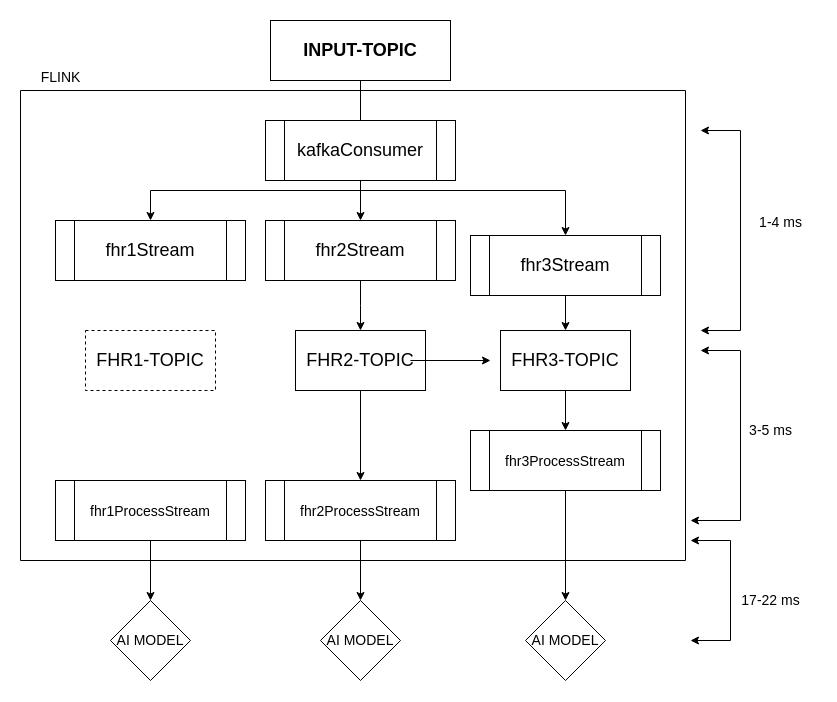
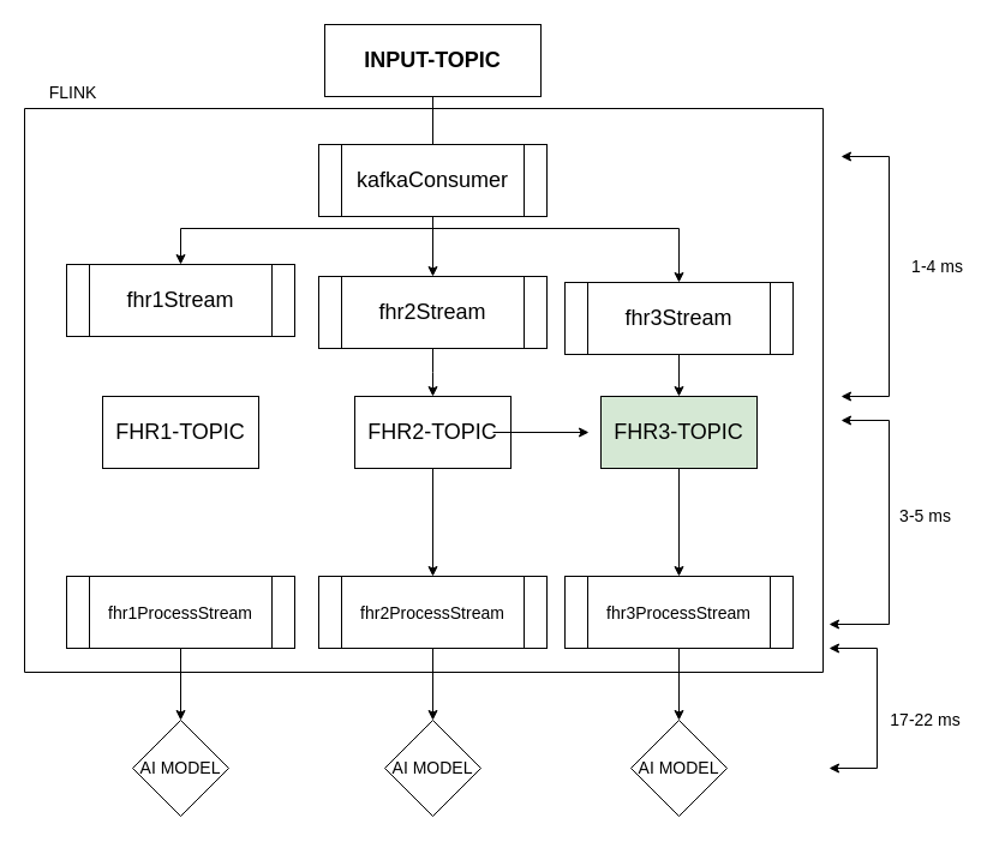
  <mxCell id="0" />
  <mxCell id="1" parent="0" />
  <mxCell id="2" style="edgeStyle=orthogonalEdgeStyle;rounded=0;orthogonalLoop=1;jettySize=auto;html=1;fontSize=18;entryX=0.5;entryY=0;entryDx=0;entryDy=0;endArrow=none;" edge="1" parent="1" source="3" target="7"><mxGeometry relative="1" as="geometry"><mxPoint x="360" y="100" as="targetPoint" /><Array as="points"><mxPoint x="360" y="120" /></Array></mxGeometry></mxCell>
  <mxCell id="3" value="&lt;font style=&quot;font-size: 18px;&quot;&gt;&lt;b&gt;INPUT-TOPIC&lt;/b&gt;&lt;/font&gt;" style="rounded=0;whiteSpace=wrap;html=1;" vertex="1" parent="1"><mxGeometry x="270" y="20" width="180" height="60" as="geometry" /></mxCell>
  <mxCell id="4" style="edgeStyle=orthogonalEdgeStyle;rounded=0;orthogonalLoop=1;jettySize=auto;html=1;fontSize=18;" edge="1" parent="1" source="7" target="8"><mxGeometry relative="1" as="geometry"><Array as="points"><mxPoint x="360" y="190" /><mxPoint x="150" y="190" /></Array></mxGeometry></mxCell>
  <mxCell id="5" style="edgeStyle=orthogonalEdgeStyle;rounded=0;orthogonalLoop=1;jettySize=auto;html=1;exitX=0.5;exitY=1;exitDx=0;exitDy=0;fontSize=18;" edge="1" parent="1" source="7" target="10"><mxGeometry relative="1" as="geometry" /></mxCell>
  <mxCell id="6" style="edgeStyle=orthogonalEdgeStyle;rounded=0;orthogonalLoop=1;jettySize=auto;html=1;exitX=0.5;exitY=1;exitDx=0;exitDy=0;fontSize=18;" edge="1" parent="1" source="7" target="12"><mxGeometry relative="1" as="geometry"><Array as="points"><mxPoint x="360" y="190" /><mxPoint x="565" y="190" /></Array></mxGeometry></mxCell>
  <mxCell id="7" value="kafkaConsumer" style="shape=process;whiteSpace=wrap;html=1;backgroundOutline=1;fontSize=18;" vertex="1" parent="1"><mxGeometry x="265" y="120" width="190" height="60" as="geometry" /></mxCell>
  <mxCell id="8" value="fhr1Stream" style="shape=process;whiteSpace=wrap;html=1;backgroundOutline=1;fontSize=18;" vertex="1" parent="1"><mxGeometry x="55" y="220" width="190" height="60" as="geometry" /></mxCell>
  <mxCell id="9" style="edgeStyle=orthogonalEdgeStyle;rounded=0;orthogonalLoop=1;jettySize=auto;html=1;exitX=0.5;exitY=1;exitDx=0;exitDy=0;fontSize=18;" edge="1" parent="1" source="10"><mxGeometry relative="1" as="geometry"><mxPoint x="360" y="330" as="targetPoint" /></mxGeometry></mxCell>
- <mxCell id="10" value="fhr2Stream" style="shape=process;whiteSpace=wrap;html=1;backgroundOutline=1;fontSize=18;" vertex="1" parent="1"><mxGeometry x="265" y="220" width="190" height="60" as="geometry" /></mxCell>
+ <mxCell id="10" value="fhr2Stream" style="shape=process;whiteSpace=wrap;html=1;backgroundOutline=1;fontSize=18;" vertex="1" parent="1"><mxGeometry x="265" y="230" width="190" height="60" as="geometry" /></mxCell>
  <mxCell id="11" style="edgeStyle=orthogonalEdgeStyle;rounded=0;orthogonalLoop=1;jettySize=auto;html=1;exitX=0.5;exitY=1;exitDx=0;exitDy=0;entryX=0.5;entryY=0;entryDx=0;entryDy=0;fontSize=18;" edge="1" parent="1" source="12" target="17"><mxGeometry relative="1" as="geometry" /></mxCell>
  <mxCell id="12" value="fhr3Stream" style="shape=process;whiteSpace=wrap;html=1;backgroundOutline=1;fontSize=18;" vertex="1" parent="1"><mxGeometry x="470" y="235" width="190" height="60" as="geometry" /></mxCell>
- <mxCell id="13" value="FHR1-TOPIC" style="rounded=0;whiteSpace=wrap;html=1;fontSize=18;dashed=1;" vertex="1" parent="1"><mxGeometry x="85" y="330" width="130" height="60" as="geometry" /></mxCell>
+ <mxCell id="13" value="FHR1-TOPIC" style="rounded=0;whiteSpace=wrap;html=1;fontSize=18;" vertex="1" parent="1"><mxGeometry x="85" y="330" width="130" height="60" as="geometry" /></mxCell>
  <mxCell id="14" style="edgeStyle=orthogonalEdgeStyle;rounded=0;orthogonalLoop=1;jettySize=auto;html=1;exitX=0.5;exitY=1;exitDx=0;exitDy=0;entryX=0.5;entryY=0;entryDx=0;entryDy=0;fontSize=18;" edge="1" parent="1" source="15" target="21"><mxGeometry relative="1" as="geometry" /></mxCell>
  <mxCell id="15" value="FHR2-TOPIC" style="rounded=0;whiteSpace=wrap;html=1;fontSize=18;" vertex="1" parent="1"><mxGeometry x="295" y="330" width="130" height="60" as="geometry" /></mxCell>
  <mxCell id="16" style="edgeStyle=orthogonalEdgeStyle;rounded=0;orthogonalLoop=1;jettySize=auto;html=1;exitX=0.5;exitY=1;exitDx=0;exitDy=0;fontSize=18;" edge="1" parent="1" source="17" target="23"><mxGeometry relative="1" as="geometry" /></mxCell>
- <mxCell id="17" value="FHR3-TOPIC" style="rounded=0;whiteSpace=wrap;html=1;fontSize=18;" vertex="1" parent="1"><mxGeometry x="500" y="330" width="130" height="60" as="geometry" /></mxCell>
+ <mxCell id="17" value="FHR3-TOPIC" style="rounded=0;whiteSpace=wrap;html=1;fontSize=18;fillColor=#d5e8d4;" vertex="1" parent="1"><mxGeometry x="500" y="330" width="130" height="60" as="geometry" /></mxCell>
  <mxCell id="18" style="edgeStyle=orthogonalEdgeStyle;rounded=0;orthogonalLoop=1;jettySize=auto;html=1;exitX=0.5;exitY=1;exitDx=0;exitDy=0;entryX=0.5;entryY=0;entryDx=0;entryDy=0;fontSize=14;" edge="1" parent="1" source="19" target="24"><mxGeometry relative="1" as="geometry" /></mxCell>
  <mxCell id="19" value="&lt;font style=&quot;font-size: 14px;&quot;&gt;fhr1ProcessStream&lt;/font&gt;" style="shape=process;whiteSpace=wrap;html=1;backgroundOutline=1;fontSize=18;" vertex="1" parent="1"><mxGeometry x="55" y="480" width="190" height="60" as="geometry" /></mxCell>
  <mxCell id="20" style="edgeStyle=orthogonalEdgeStyle;rounded=0;orthogonalLoop=1;jettySize=auto;html=1;exitX=0.5;exitY=1;exitDx=0;exitDy=0;entryX=0.5;entryY=0;entryDx=0;entryDy=0;fontSize=14;" edge="1" parent="1" source="21" target="25"><mxGeometry relative="1" as="geometry" /></mxCell>
  <mxCell id="21" value="&lt;font style=&quot;font-size: 14px;&quot;&gt;fhr2ProcessStream&lt;/font&gt;" style="shape=process;whiteSpace=wrap;html=1;backgroundOutline=1;fontSize=18;" vertex="1" parent="1"><mxGeometry x="265" y="480" width="190" height="60" as="geometry" /></mxCell>
  <mxCell id="22" style="edgeStyle=orthogonalEdgeStyle;rounded=0;orthogonalLoop=1;jettySize=auto;html=1;exitX=0.5;exitY=1;exitDx=0;exitDy=0;fontSize=14;" edge="1" parent="1" source="23" target="26"><mxGeometry relative="1" as="geometry" /></mxCell>
- <mxCell id="23" value="&lt;font style=&quot;font-size: 14px;&quot;&gt;fhr3ProcessStream&lt;/font&gt;" style="shape=process;whiteSpace=wrap;html=1;backgroundOutline=1;fontSize=18;" vertex="1" parent="1"><mxGeometry x="470" y="430" width="190" height="60" as="geometry" /></mxCell>
+ <mxCell id="23" value="&lt;font style=&quot;font-size: 14px;&quot;&gt;fhr3ProcessStream&lt;/font&gt;" style="shape=process;whiteSpace=wrap;html=1;backgroundOutline=1;fontSize=18;" vertex="1" parent="1"><mxGeometry x="470" y="480" width="190" height="60" as="geometry" /></mxCell>
  <mxCell id="24" value="AI MODEL" style="rhombus;whiteSpace=wrap;html=1;fontSize=14;" vertex="1" parent="1"><mxGeometry x="110" y="600" width="80" height="80" as="geometry" /></mxCell>
  <mxCell id="25" value="AI MODEL" style="rhombus;whiteSpace=wrap;html=1;fontSize=14;" vertex="1" parent="1"><mxGeometry x="320" y="600" width="80" height="80" as="geometry" /></mxCell>
  <mxCell id="26" value="AI MODEL" style="rhombus;whiteSpace=wrap;html=1;fontSize=14;" vertex="1" parent="1"><mxGeometry x="525" y="600" width="80" height="80" as="geometry" /></mxCell>
  <mxCell id="27" value="" style="edgeStyle=none;orthogonalLoop=1;jettySize=auto;html=1;rounded=0;fontSize=14;" edge="1" parent="1"><mxGeometry width="80" relative="1" as="geometry"><mxPoint x="410" y="360" as="sourcePoint" /><mxPoint x="490" y="360" as="targetPoint" /><Array as="points" /></mxGeometry></mxCell>
  <mxCell id="28" value="" style="group" vertex="1" connectable="0" parent="1"><mxGeometry x="20" y="90" width="665" height="470" as="geometry" /></mxCell>
  <mxCell id="29" value="" style="endArrow=none;html=1;rounded=0;fontSize=14;" edge="1" parent="28"><mxGeometry width="50" height="50" relative="1" as="geometry"><mxPoint as="sourcePoint" /><mxPoint x="665" as="targetPoint" /><Array as="points"><mxPoint y="470" /><mxPoint x="665" y="470" /></Array></mxGeometry></mxCell>
  <mxCell id="30" value="" style="endArrow=none;html=1;rounded=0;fontSize=14;" edge="1" parent="28"><mxGeometry width="50" height="50" relative="1" as="geometry"><mxPoint as="sourcePoint" /><mxPoint x="665" as="targetPoint" /></mxGeometry></mxCell>
  <mxCell id="31" value="&lt;div&gt;FLINK&lt;/div&gt;&lt;div&gt;&lt;br&gt;&lt;/div&gt;" style="text;html=1;align=center;verticalAlign=middle;resizable=0;points=[];autosize=1;strokeColor=none;fillColor=none;fontSize=14;" vertex="1" parent="1"><mxGeometry x="30" y="60" width="60" height="50" as="geometry" /></mxCell>
  <mxCell id="32" value="" style="endArrow=classic;startArrow=classic;html=1;rounded=0;fontSize=14;" edge="1" parent="1"><mxGeometry width="50" height="50" relative="1" as="geometry"><mxPoint x="700" y="330" as="sourcePoint" /><mxPoint x="700" y="130" as="targetPoint" /><Array as="points"><mxPoint x="740" y="330" /><mxPoint x="740" y="130" /></Array></mxGeometry></mxCell>
  <mxCell id="33" value="&lt;div&gt;1-4 ms&lt;/div&gt;&lt;div&gt;&lt;br&gt;&lt;/div&gt;" style="text;html=1;align=center;verticalAlign=middle;resizable=0;points=[];autosize=1;strokeColor=none;fillColor=none;fontSize=14;" vertex="1" parent="1"><mxGeometry x="745" y="205" width="70" height="50" as="geometry" /></mxCell>
  <mxCell id="34" value="" style="endArrow=classic;startArrow=classic;html=1;rounded=0;fontSize=14;" edge="1" parent="1"><mxGeometry width="50" height="50" relative="1" as="geometry"><mxPoint x="690" y="520" as="sourcePoint" /><mxPoint x="700" y="350" as="targetPoint" /><Array as="points"><mxPoint x="740" y="520" /><mxPoint x="740" y="350" /></Array></mxGeometry></mxCell>
  <mxCell id="35" value="3-5 ms" style="text;html=1;align=center;verticalAlign=middle;resizable=0;points=[];autosize=1;strokeColor=none;fillColor=none;fontSize=14;" vertex="1" parent="1"><mxGeometry x="735" y="415" width="70" height="30" as="geometry" /></mxCell>
  <mxCell id="36" value="" style="endArrow=classic;startArrow=classic;html=1;rounded=0;fontSize=14;" edge="1" parent="1"><mxGeometry width="50" height="50" relative="1" as="geometry"><mxPoint x="690" y="640" as="sourcePoint" /><mxPoint x="690" y="540" as="targetPoint" /><Array as="points"><mxPoint x="730" y="640" /><mxPoint x="730" y="540" /></Array></mxGeometry></mxCell>
  <mxCell id="37" value="&lt;div&gt;17-22 ms&lt;/div&gt;" style="text;html=1;align=center;verticalAlign=middle;resizable=0;points=[];autosize=1;strokeColor=none;fillColor=none;fontSize=14;" vertex="1" parent="1"><mxGeometry x="730" y="585" width="80" height="30" as="geometry" /></mxCell>
